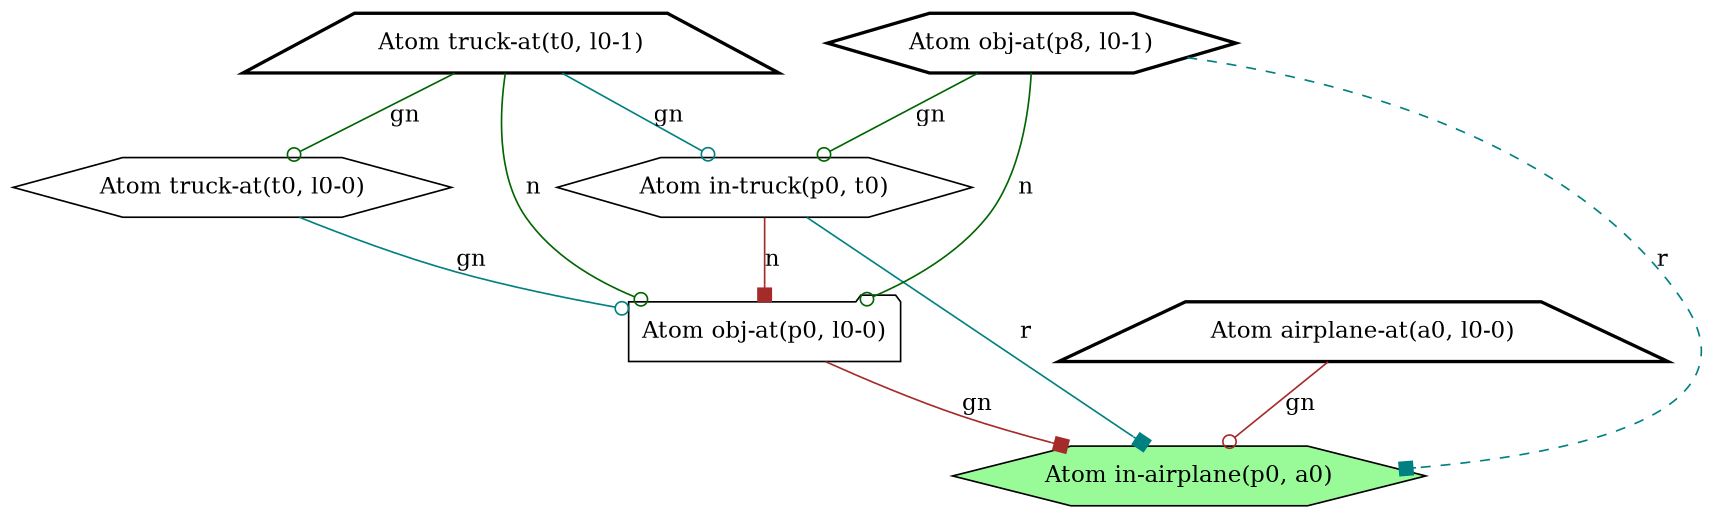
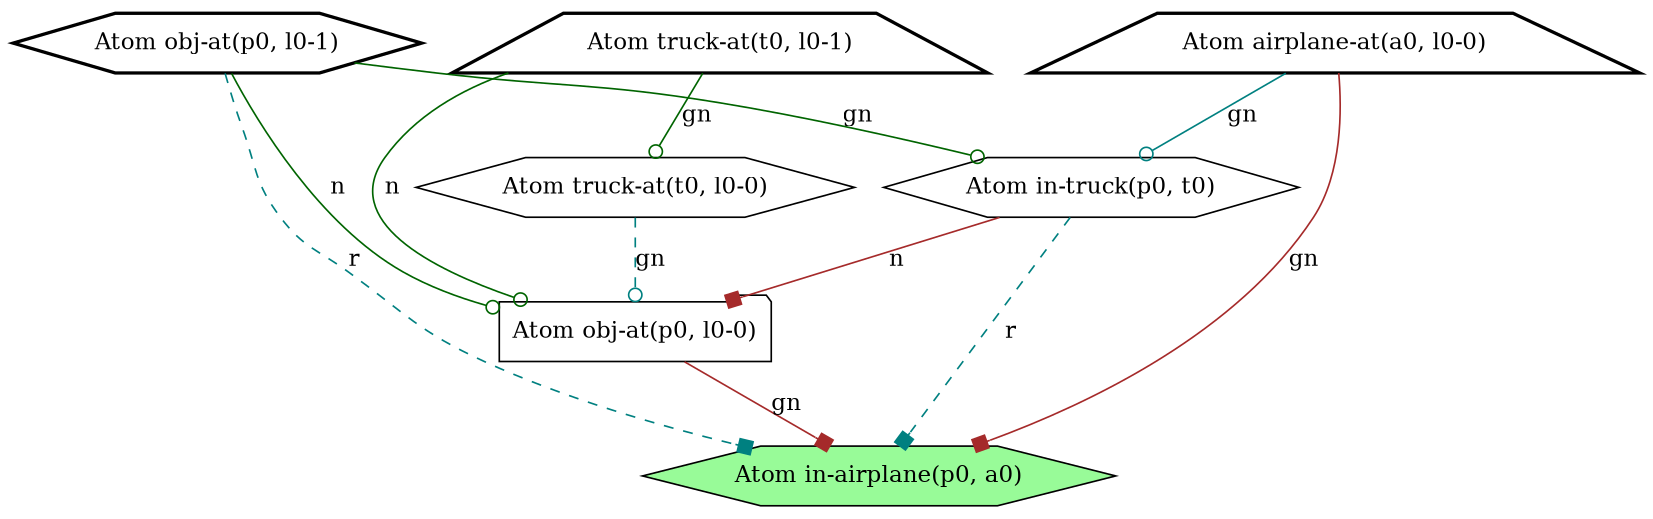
  digraph {
    node [fillcolor=white shape=hexagon style=filled]
    edge [arrowhead=odot color=teal]
    n1 [fillcolor=palegreen label="Atom in-airplane(p0, a0)"]
    n2 [label="Atom truck-at(t0, l0-0)"]
    n3 [label="Atom obj-at(p0, l0-0)" shape=folder]
    n4 [label="Atom truck-at(t0, l0-1)" shape=trapezium style="bold,filled"]
    n5 [label="Atom in-truck(p0, t0)"]
    n6 [label="Atom airplane-at(a0, l0-0)" shape=trapezium style="bold,filled"]
-   n7 [label="Atom obj-at(p8, l0-1)" style="bold,filled"]
-   n2 -> n3 [label=gn]
+   n7 [label="Atom obj-at(p0, l0-1)" style="bold,filled"]
+   n2 -> n3 [label=gn style=dashed]
    n3 -> n1 [arrowhead=box color=brown label=gn]
    n4 -> n2 [color=darkgreen label=gn]
    n4 -> n3 [color=darkgreen label=n]
-   n4 -> n5 [label=gn]
-   n5 -> n1 [arrowhead=box label=r style=solid]
+   n6 -> n5 [label=gn]
+   n5 -> n1 [arrowhead=box label=r style=dashed]
    n5 -> n3 [arrowhead=box color=brown label=n]
-   n6 -> n1 [color=brown label=gn]
+   n6 -> n1 [arrowhead=box color=brown label=gn]
    n7 -> n1 [arrowhead=box label=r style=dashed]
    n7 -> n3 [color=darkgreen label=n]
    n7 -> n5 [color=darkgreen label=gn]
  }
